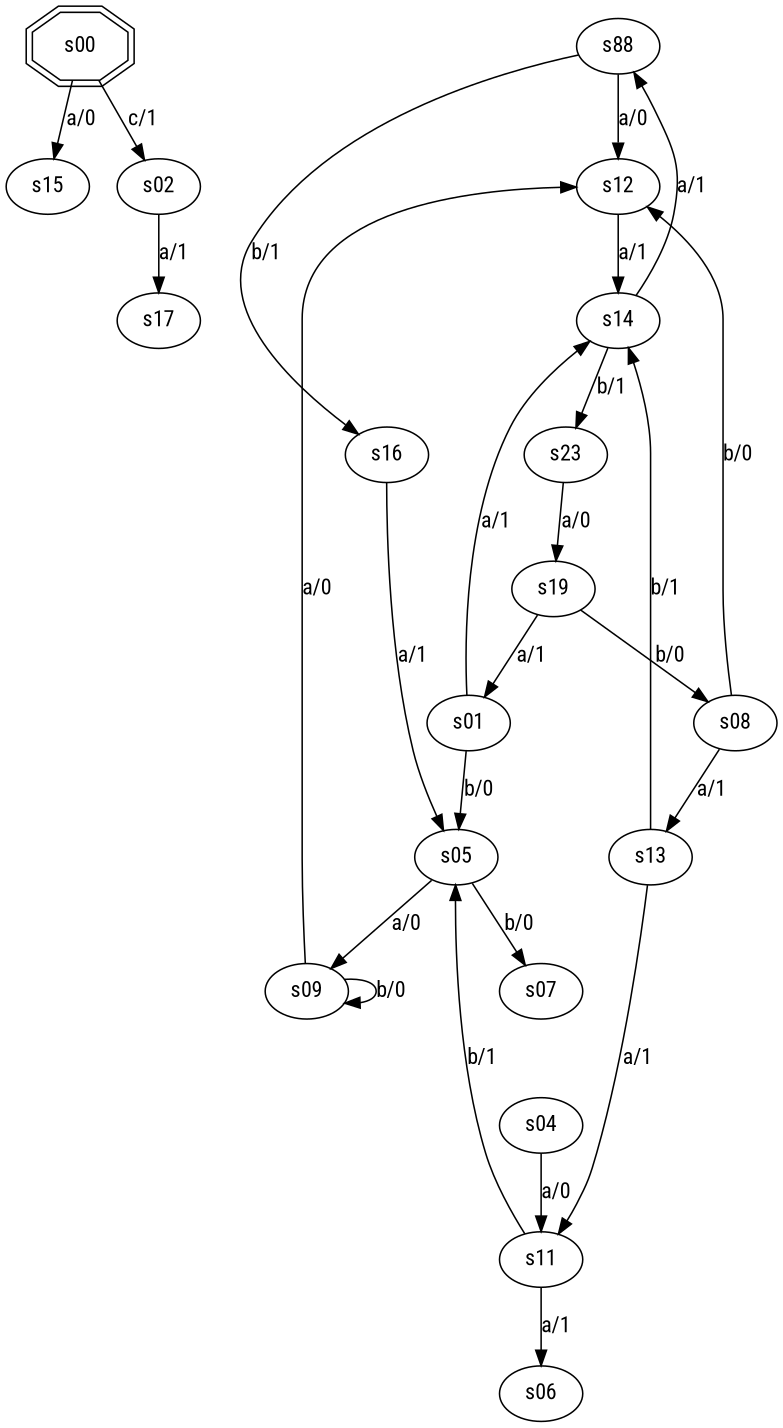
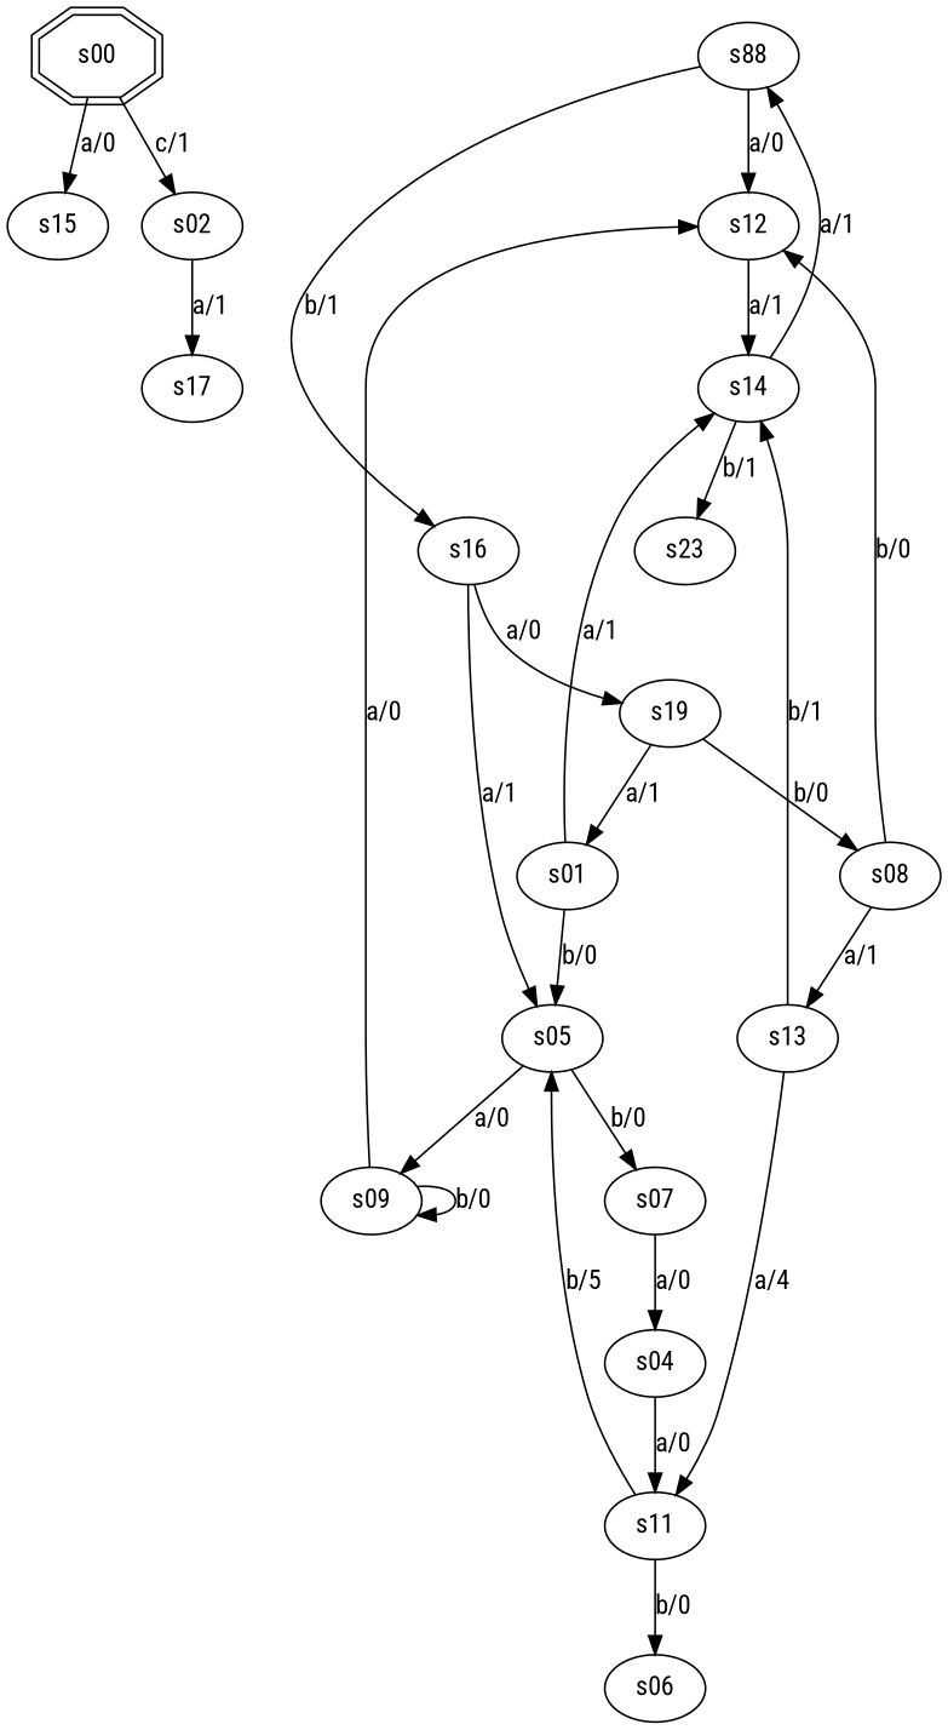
  digraph {
    fontname="Roboto Condensed"
    node [fontname="Roboto Condensed"]
    edge [fontname="Roboto Condensed"]
    s00 [shape=doubleoctagon]
    s15
    s02
    s17
    n5 [label=s88]
    s12
    s16
    s01
    s14
    s05
    n11 [label=s23]
    s09
    s07
    s19
    s04
    s08
    s13
    s11
    s06
    s00 -> s15 [label="a/0"]
    s00 -> s02 [label="c/1"]
    s02 -> s17 [label="a/1"]
    n5 -> s12 [label="a/0"]
    n5 -> s16 [label="b/1"]
    s12 -> s14 [label="a/1"]
    s16 -> s05 [label="a/1"]
    s01 -> s14 [label="a/1"]
    s01 -> s05 [label="b/0"]
    s14 -> n5 [label="a/1"]
    s14 -> n11 [label="b/1"]
    s05 -> s09 [label="a/0"]
    s05 -> s07 [label="b/0"]
-   n11 -> s19 [label="a/0"]
+   s16 -> s19 [label="a/0"]
    s09 -> s12 [label="a/0"]
    s09 -> s09 [label="b/0"]
+   s07 -> s04 [label="a/0"]
    s19 -> s01 [label="a/1"]
    s19 -> s08 [label="b/0"]
    s04 -> s11 [label="a/0"]
    s08 -> s12 [label="b/0"]
    s08 -> s13 [label="a/1"]
    s13 -> s14 [label="b/1"]
-   s13 -> s11 [label="a/1"]
-   s11 -> s05 [label="b/1"]
-   s11 -> s06 [label="a/1"]
+   s13 -> s11 [label="a/4"]
+   s11 -> s05 [label="b/5"]
+   s11 -> s06 [label="b/0"]
  }
